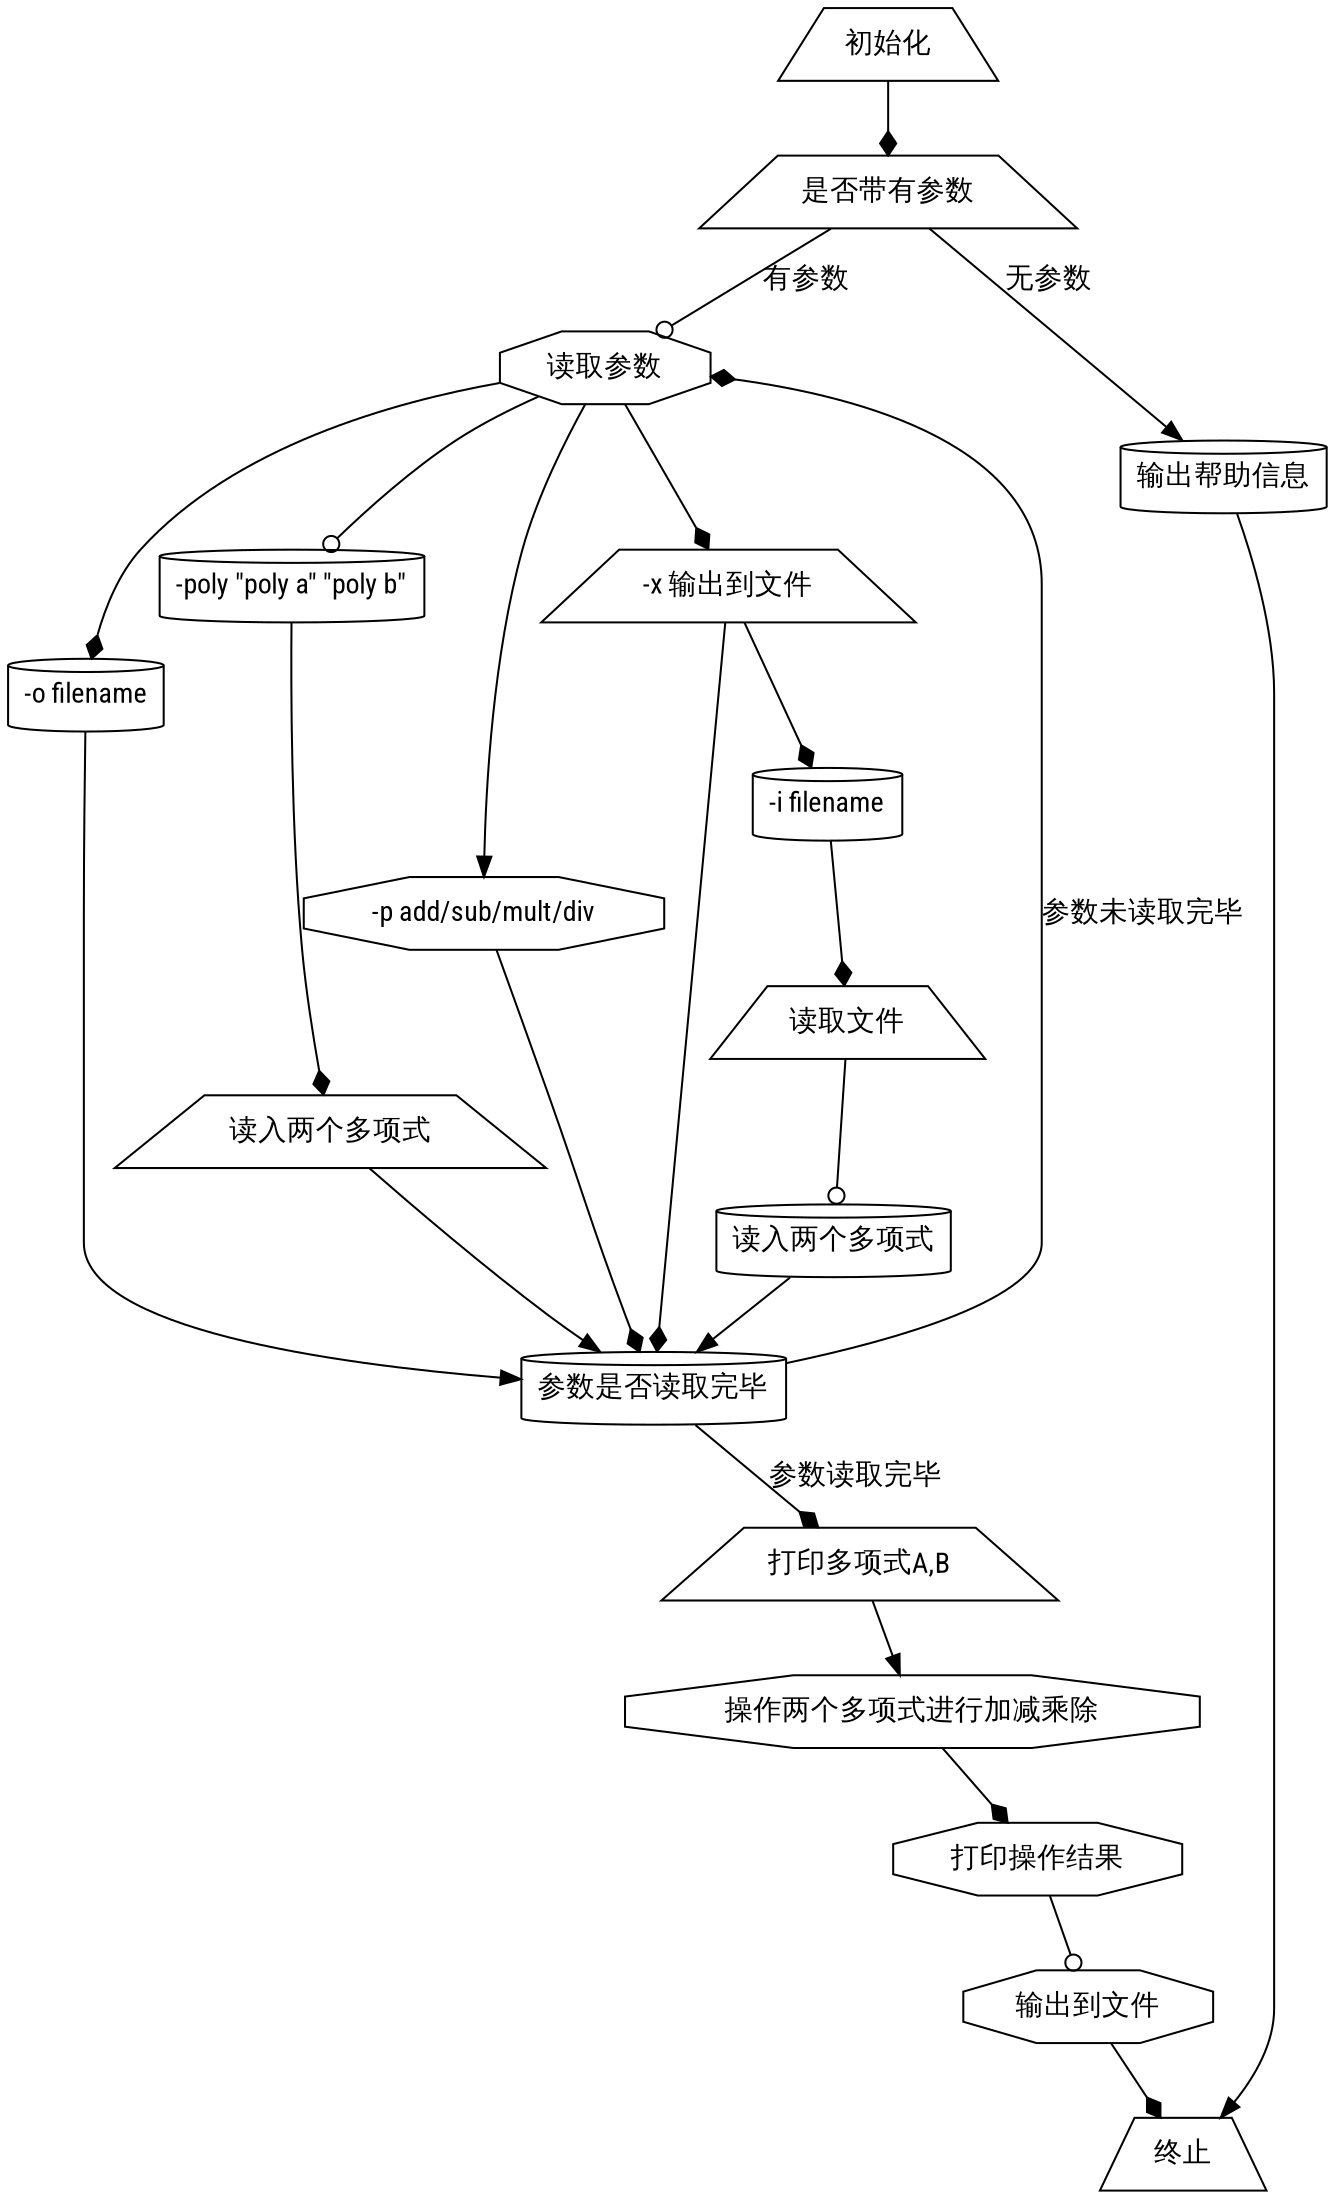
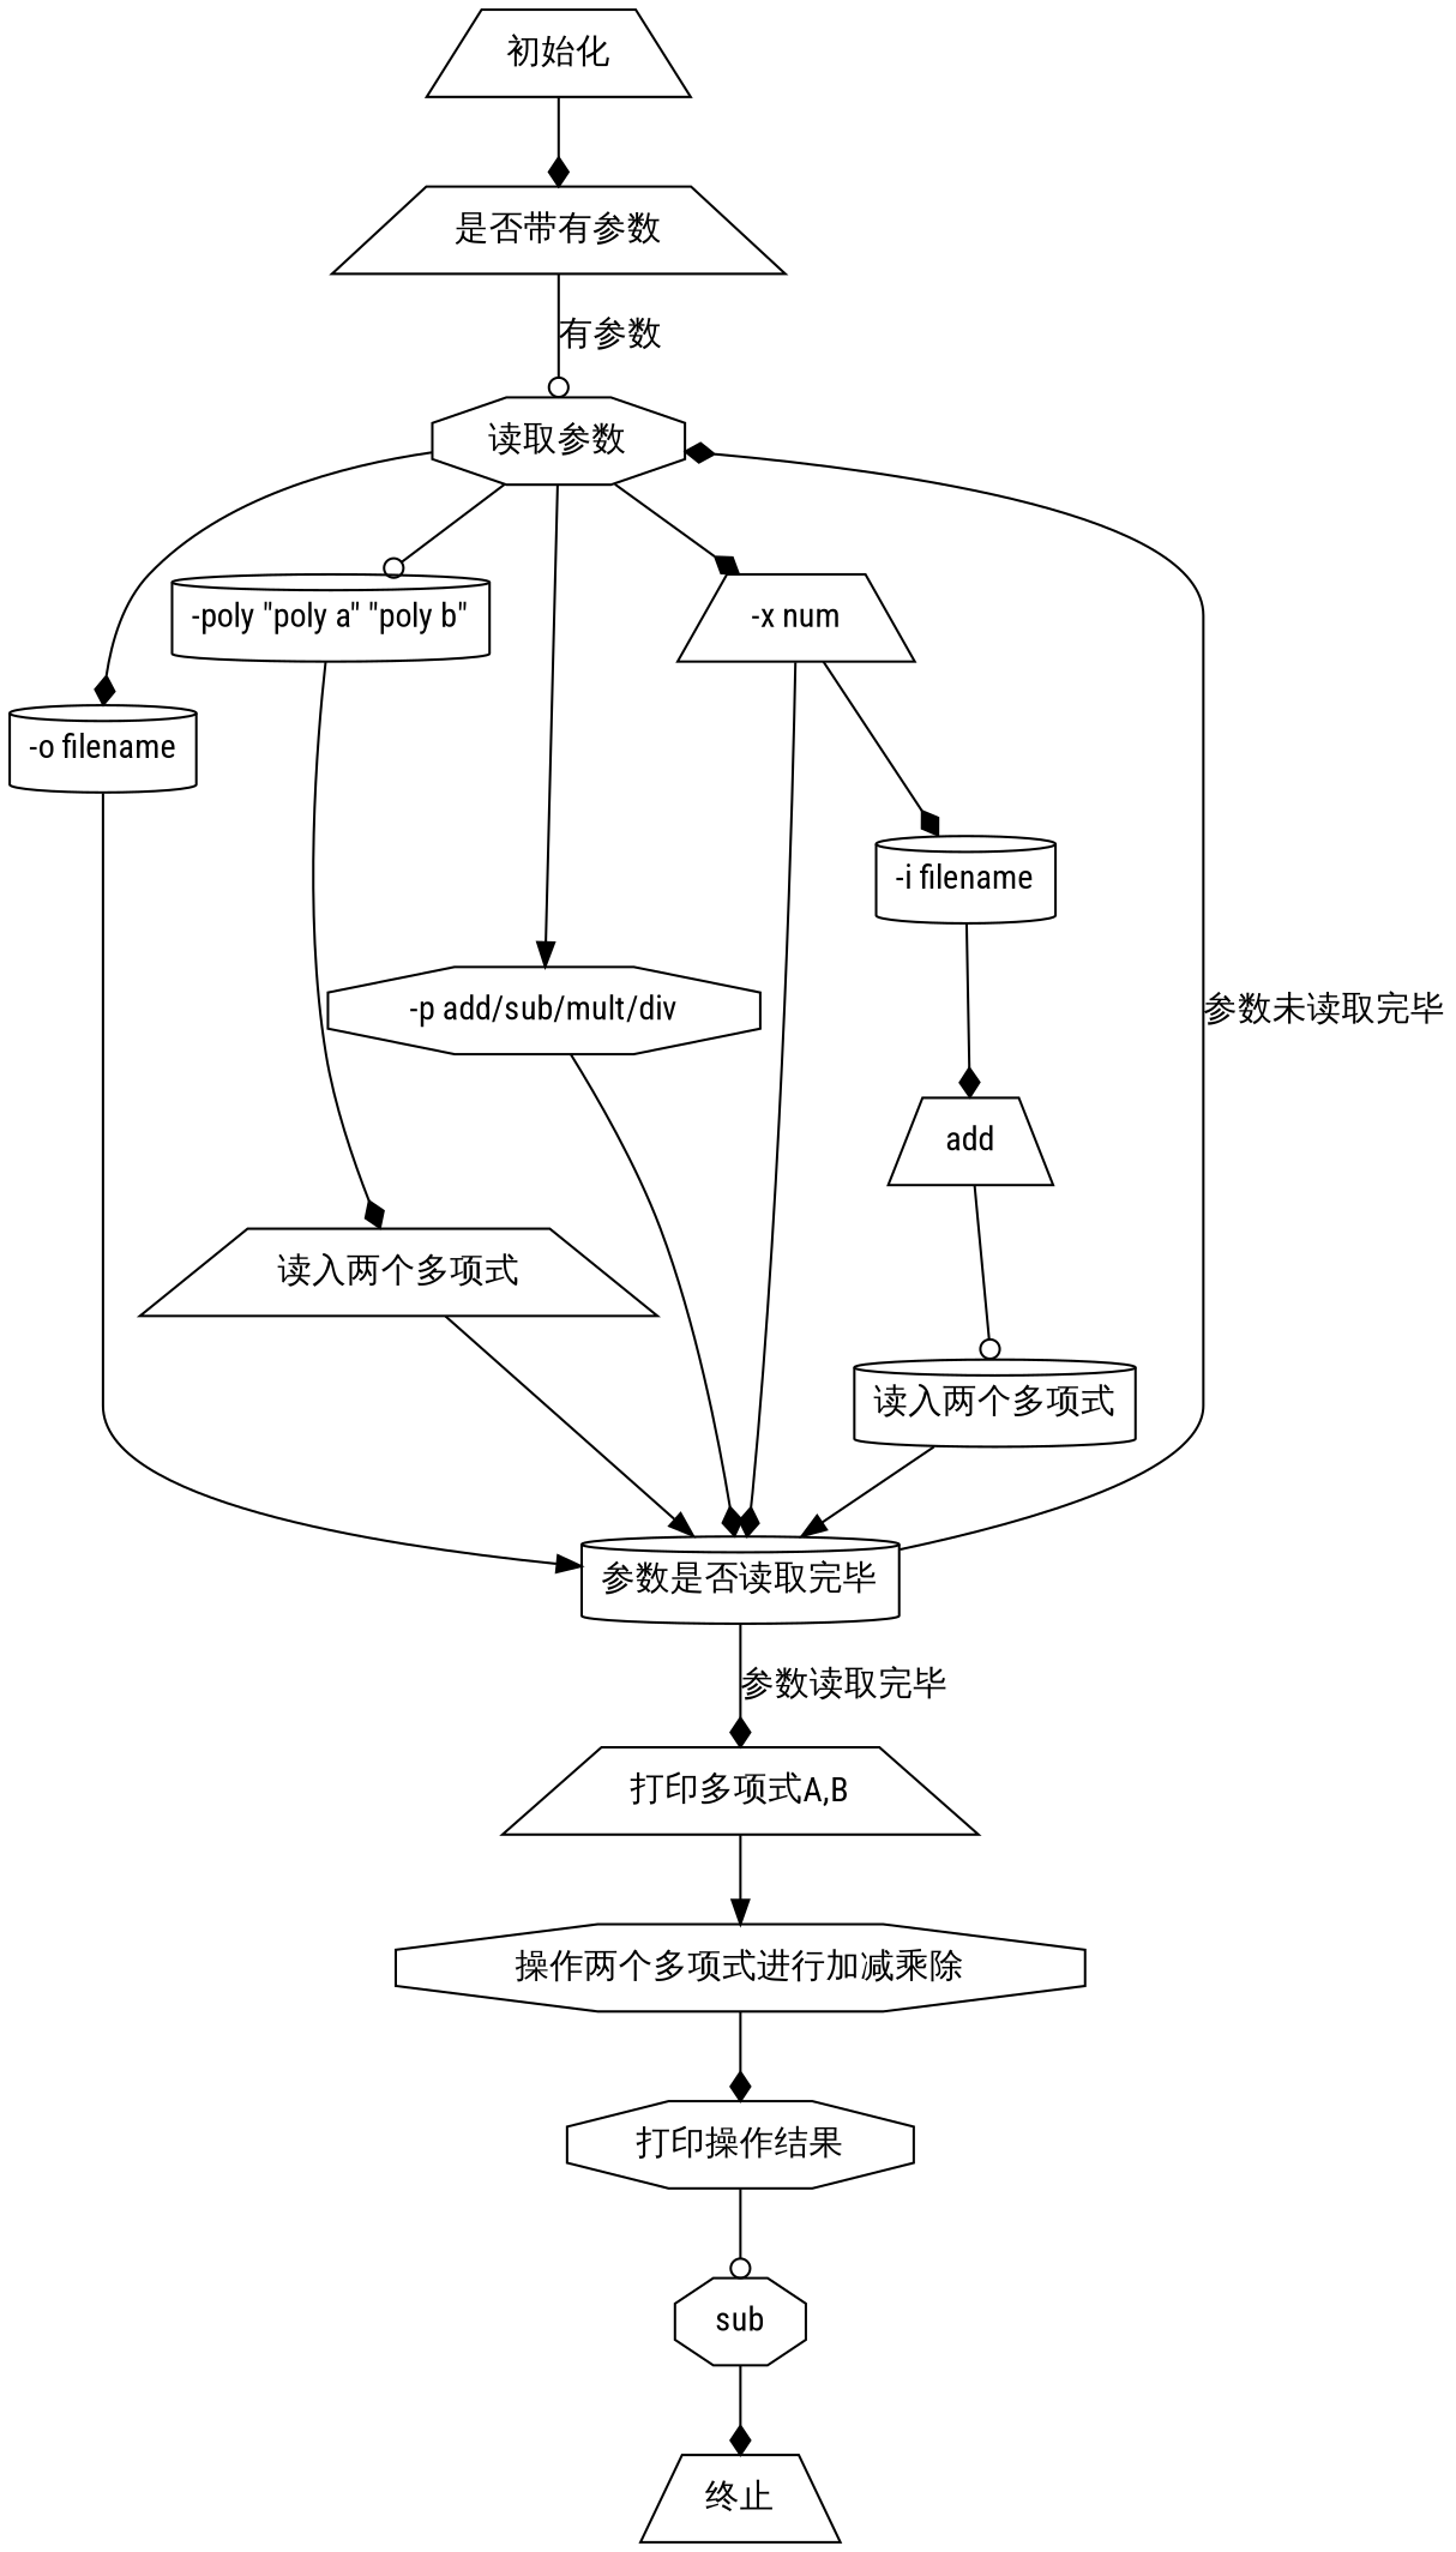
  digraph {
    fontname="Roboto Condensed"
    node [fontname="Roboto Condensed" shape=trapezium]
    edge [arrowhead=diamond fontname="Roboto Condensed"]
    n1 [label="初始化"]
    n2 [label="是否带有参数"]
    n3 [label="读取参数" shape=octagon]
-   n4 [label="输出帮助信息" shape=cylinder]
    n5 [label="-o filename" shape=cylinder]
    n6 [label="-poly \"poly a\" \"poly b\"" shape=cylinder]
    n7 [label="-p add/sub/mult/div" shape=octagon]
-   n8 [label="-x 输出到文件"]
+   n8 [label="-x num"]
    n9 [label="终止"]
    n10 [label="参数是否读取完毕" shape=cylinder]
    n11 [label="读入两个多项式"]
    n12 [label="-i filename" shape=cylinder]
-   n13 [label="读取文件"]
+   n13 [label=add]
    n14 [label="打印多项式A,B"]
    n15 [label="读入两个多项式" shape=cylinder]
    n16 [label="操作两个多项式进行加减乘除" shape=octagon]
    n17 [label="打印操作结果" shape=octagon]
-   n18 [label="输出到文件" shape=octagon]
+   n18 [label=sub shape=octagon]
    n1 -> n2
    n2 -> n3 [arrowhead=odot label="有参数"]
-   n2 -> n4 [arrowhead=normal label="无参数"]
    n3 -> n5
    n3 -> n6 [arrowhead=odot]
    n3 -> n7 [arrowhead=normal]
    n3 -> n8
-   n4 -> n9 [arrowhead=normal]
    n5 -> n10 [arrowhead=normal]
    n6 -> n11
    n7 -> n10
    n8 -> n10
    n8 -> n12
    n10 -> n3 [label="参数未读取完毕"]
    n10 -> n14 [label="参数读取完毕"]
    n11 -> n10 [arrowhead=normal]
    n12 -> n13
    n13 -> n15 [arrowhead=odot]
    n14 -> n16 [arrowhead=normal]
    n15 -> n10 [arrowhead=normal]
    n16 -> n17
    n17 -> n18 [arrowhead=odot]
    n18 -> n9
  }
